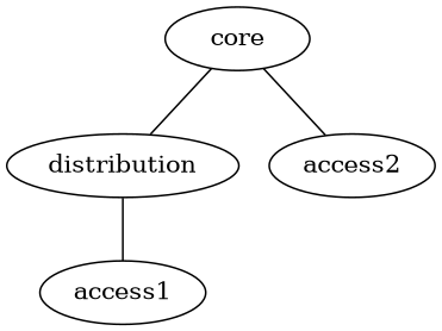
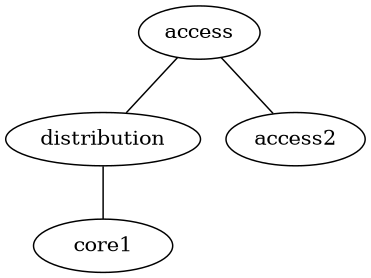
  graph {
-   core
+   core [label=access]
    distribution
    access2
-   access1
+   access1 [label=core1]
    core -- distribution
    core -- access2
    distribution -- access1
  }
